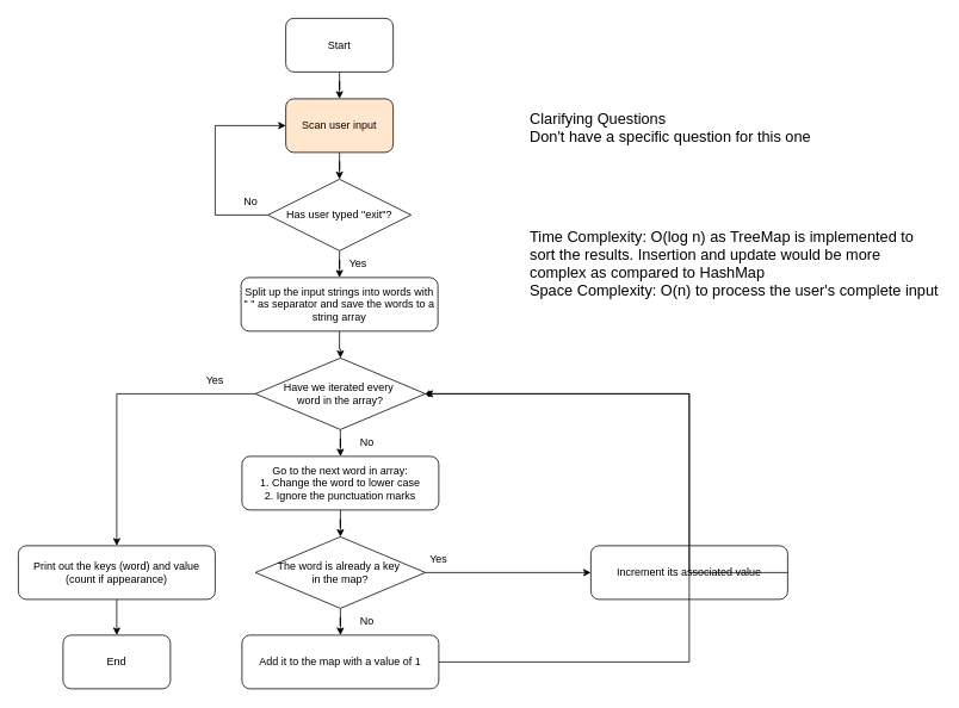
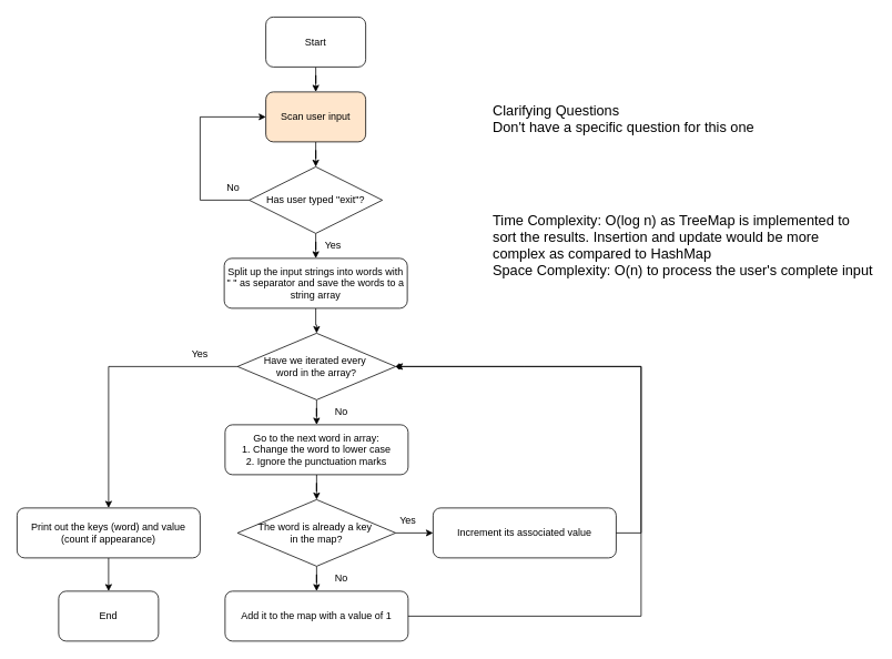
  <mxCell id="0" />
  <mxCell id="1" parent="0" />
  <mxCell id="2" value="" style="edgeStyle=orthogonalEdgeStyle;rounded=0;orthogonalLoop=1;jettySize=auto;html=1;" parent="1" source="3" target="9" edge="1"><mxGeometry relative="1" as="geometry" /></mxCell>
  <mxCell id="3" value="Start" style="rounded=1;whiteSpace=wrap;html=1;" parent="1" vertex="1"><mxGeometry x="319" y="20" width="120" height="60" as="geometry" /></mxCell>
  <mxCell id="4" value="" style="edgeStyle=orthogonalEdgeStyle;rounded=0;orthogonalLoop=1;jettySize=auto;html=1;" parent="1" source="5" target="7" edge="1"><mxGeometry relative="1" as="geometry" /></mxCell>
  <mxCell id="5" value="Has user typed &quot;exit&quot;?" style="rhombus;whiteSpace=wrap;html=1;" parent="1" vertex="1"><mxGeometry x="299" y="200" width="160" height="80" as="geometry" /></mxCell>
  <mxCell id="6" value="" style="edgeStyle=orthogonalEdgeStyle;rounded=0;orthogonalLoop=1;jettySize=auto;html=1;" parent="1" source="7" target="12" edge="1"><mxGeometry relative="1" as="geometry" /></mxCell>
  <mxCell id="7" value="Split up the input strings into words with &quot; &quot; as separator and save the words to a string array" style="rounded=1;whiteSpace=wrap;html=1;" parent="1" vertex="1"><mxGeometry x="269" y="310" width="220" height="60" as="geometry" /></mxCell>
  <mxCell id="8" value="" style="edgeStyle=orthogonalEdgeStyle;rounded=0;orthogonalLoop=1;jettySize=auto;html=1;" parent="1" source="9" target="5" edge="1"><mxGeometry relative="1" as="geometry" /></mxCell>
  <mxCell id="9" value="Scan user input" style="rounded=1;whiteSpace=wrap;html=1;fillColor=#ffe6cc;" parent="1" vertex="1"><mxGeometry x="319" y="110" width="120" height="60" as="geometry" /></mxCell>
  <mxCell id="10" value="" style="edgeStyle=orthogonalEdgeStyle;rounded=0;orthogonalLoop=1;jettySize=auto;html=1;" parent="1" source="12" target="14" edge="1"><mxGeometry relative="1" as="geometry" /></mxCell>
  <mxCell id="11" value="" style="edgeStyle=orthogonalEdgeStyle;rounded=0;orthogonalLoop=1;jettySize=auto;html=1;" parent="1" source="12" target="26" edge="1"><mxGeometry relative="1" as="geometry" /></mxCell>
  <mxCell id="12" value="Have we iterated&amp;nbsp;&lt;span style=&quot;background-color: initial;&quot;&gt;every&amp;nbsp;&lt;/span&gt;&lt;div&gt;&lt;span style=&quot;background-color: initial;&quot;&gt;word in the array?&lt;/span&gt;&lt;/div&gt;" style="rhombus;whiteSpace=wrap;html=1;" parent="1" vertex="1"><mxGeometry x="285" y="400" width="190" height="80" as="geometry" /></mxCell>
  <mxCell id="13" value="" style="edgeStyle=orthogonalEdgeStyle;rounded=0;orthogonalLoop=1;jettySize=auto;html=1;" parent="1" source="14" target="17" edge="1"><mxGeometry relative="1" as="geometry" /></mxCell>
  <mxCell id="14" value="&lt;div&gt;Go to the next word in array:&lt;/div&gt;1. Change the word to lower case&lt;div&gt;2. Ignore the punctuation marks&lt;/div&gt;" style="rounded=1;whiteSpace=wrap;html=1;" parent="1" vertex="1"><mxGeometry x="270" y="510" width="220" height="60" as="geometry" /></mxCell>
  <mxCell id="15" value="" style="edgeStyle=orthogonalEdgeStyle;rounded=0;orthogonalLoop=1;jettySize=auto;html=1;" parent="1" source="17" target="18" edge="1"><mxGeometry relative="1" as="geometry" /></mxCell>
  <mxCell id="16" value="" style="edgeStyle=orthogonalEdgeStyle;rounded=0;orthogonalLoop=1;jettySize=auto;html=1;" parent="1" source="17" target="19" edge="1"><mxGeometry relative="1" as="geometry" /></mxCell>
  <mxCell id="17" value="The word is already a key&amp;nbsp;&lt;div&gt;in the map?&lt;/div&gt;" style="rhombus;whiteSpace=wrap;html=1;" parent="1" vertex="1"><mxGeometry x="285" y="600" width="190" height="80" as="geometry" /></mxCell>
  <mxCell id="18" value="Add it to the map with a value of 1" style="rounded=1;whiteSpace=wrap;html=1;" parent="1" vertex="1"><mxGeometry x="270" y="710" width="220" height="60" as="geometry" /></mxCell>
- <mxCell id="19" value="Increment its associated value" style="rounded=1;whiteSpace=wrap;html=1;" parent="1" vertex="1"><mxGeometry x="660" y="610" width="220" height="60" as="geometry" /></mxCell>
+ <mxCell id="19" value="Increment its associated value" style="rounded=1;whiteSpace=wrap;html=1;" parent="1" vertex="1"><mxGeometry x="520" y="610" width="220" height="60" as="geometry" /></mxCell>
  <mxCell id="20" value="Yes" style="text;html=1;align=center;verticalAlign=middle;whiteSpace=wrap;rounded=0;" parent="1" vertex="1"><mxGeometry x="370" y="280" width="60" height="30" as="geometry" /></mxCell>
  <mxCell id="21" value="No" style="text;html=1;align=center;verticalAlign=middle;whiteSpace=wrap;rounded=0;" parent="1" vertex="1"><mxGeometry x="380" y="480" width="60" height="30" as="geometry" /></mxCell>
  <mxCell id="22" value="No" style="text;html=1;align=center;verticalAlign=middle;whiteSpace=wrap;rounded=0;" parent="1" vertex="1"><mxGeometry x="380" y="680" width="60" height="30" as="geometry" /></mxCell>
  <mxCell id="23" value="Yes" style="text;html=1;align=center;verticalAlign=middle;whiteSpace=wrap;rounded=0;" parent="1" vertex="1"><mxGeometry x="460" y="610" width="60" height="30" as="geometry" /></mxCell>
  <mxCell id="24" value="No" style="text;html=1;align=center;verticalAlign=middle;whiteSpace=wrap;rounded=0;" parent="1" vertex="1"><mxGeometry x="250" y="210" width="60" height="30" as="geometry" /></mxCell>
  <mxCell id="25" value="" style="edgeStyle=orthogonalEdgeStyle;rounded=0;orthogonalLoop=1;jettySize=auto;html=1;" parent="1" source="26" target="27" edge="1"><mxGeometry relative="1" as="geometry" /></mxCell>
  <mxCell id="26" value="Print out the keys (word) and value (count if appearance)" style="rounded=1;whiteSpace=wrap;html=1;" parent="1" vertex="1"><mxGeometry x="20" y="610" width="220" height="60" as="geometry" /></mxCell>
  <mxCell id="27" value="End" style="rounded=1;whiteSpace=wrap;html=1;" parent="1" vertex="1"><mxGeometry x="70" y="710" width="120" height="60" as="geometry" /></mxCell>
  <mxCell id="28" value="" style="endArrow=diamond;html=1;rounded=0;exitX=1;exitY=0.5;exitDx=0;exitDy=0;entryX=1;entryY=0.5;entryDx=0;entryDy=0;" parent="1" source="19" target="12" edge="1"><mxGeometry width="50" height="50" relative="1" as="geometry"><mxPoint x="310" y="500" as="sourcePoint" /><mxPoint x="360" y="450" as="targetPoint" /><Array as="points"><mxPoint x="770" y="640" /><mxPoint x="770" y="440" /><mxPoint x="630" y="440" /></Array></mxGeometry></mxCell>
  <mxCell id="29" value="" style="endArrow=classic;html=1;rounded=0;exitX=1;exitY=0.5;exitDx=0;exitDy=0;entryX=1;entryY=0.5;entryDx=0;entryDy=0;" parent="1" source="18" target="12" edge="1"><mxGeometry width="50" height="50" relative="1" as="geometry"><mxPoint x="310" y="500" as="sourcePoint" /><mxPoint x="360" y="450" as="targetPoint" /><Array as="points"><mxPoint x="770" y="740" /><mxPoint x="770" y="440" /></Array></mxGeometry></mxCell>
  <mxCell id="30" value="Yes" style="text;html=1;align=center;verticalAlign=middle;whiteSpace=wrap;rounded=0;" parent="1" vertex="1"><mxGeometry x="210" y="410" width="60" height="30" as="geometry" /></mxCell>
  <mxCell id="31" value="&lt;span style=&quot;font-size: 17px;&quot;&gt;Time Complexity: O(log n) as TreeMap is implemented to sort the results. Insertion and update would be more complex as compared to HashMap&lt;/span&gt;&lt;div&gt;&lt;span style=&quot;font-size: 17px;&quot;&gt;Space Complexity:&amp;nbsp;&lt;/span&gt;&lt;span style=&quot;font-size: 17px; background-color: initial;&quot;&gt;O(n) to process the user's complete input&lt;/span&gt;&lt;/div&gt;" style="text;html=1;align=left;verticalAlign=middle;whiteSpace=wrap;rounded=0;" parent="1" vertex="1"><mxGeometry x="590" y="240" width="460" height="110" as="geometry" /></mxCell>
  <mxCell id="32" value="&lt;font style=&quot;font-size: 17px;&quot;&gt;Clarifying Questions&lt;/font&gt;&lt;div style=&quot;&quot;&gt;&lt;span style=&quot;background-color: initial; font-size: 17px;&quot;&gt;Don't have a specific question for this one&lt;/span&gt;&lt;span style=&quot;background-color: initial; color: rgba(0, 0, 0, 0); font-family: monospace; font-size: 0px; text-wrap: nowrap;&quot;&gt;22Does3CmxGraphModel%3E%3Croot%3E%3CmxCell%20id%3D%220%22%2F%3E%3CmxCell%20id%3D%221%22%20parent%3D%220%22%2F%3E%3CmxCell%20id%3D%222%22%20value%3D%22%26lt%3Bspan%20style%3D%26quot%3Bfont-size%3A%2017px%3B%26quot%3B%26gt%3BTime%20Complexity%3A%20O(n)%20as%20we%20traverse%20through%20the%20list%26lt%3B%2Fspan%26gt%3B%26lt%3Bdiv%26gt%3B%26lt%3Bspan%20style%3D%26quot%3Bfont-size%3A%2017px%3B%26quot%3B%26gt%3BSpace%20Complexity%3A%26amp%3Bnbsp%3B%20O(1)%20as%20I%20just%20need%20three%20pointers%20(prev%2Fcurrent%2Fnext)%26lt%3Bbr%26gt%3B%26lt%3B%2Fspan%26gt%3B%26lt%3B%2Fdiv%26gt%3B%22%20style%3D%22text%3Bhtml%3D1%3Balign%3Dleft%3BverticalAlign%3Dmiddle%3BwhiteSpace%3Dwrap%3Brounded%3D0%3B%22%20vertex%3D%221%22%20parent%3D%221%22%3E%3CmxGeometry%20x%3D%2252%22%20y%3D%22680%22%20width%3D%22460%22%20height%3D%2285%22%20as%3D%22geometry%22%2F%3E%3C%2FmxCell%3E%3C%2Froot%3E%3C%2FmxGraphModel%3E&lt;/span&gt;&lt;br&gt;&lt;/div&gt;" style="text;html=1;align=left;verticalAlign=middle;whiteSpace=wrap;rounded=0;" parent="1" vertex="1"><mxGeometry x="590" y="100" width="460" height="85" as="geometry" /></mxCell>
  <mxCell id="33" value="" style="endArrow=classic;html=1;rounded=0;exitX=0;exitY=0.5;exitDx=0;exitDy=0;entryX=0;entryY=0.5;entryDx=0;entryDy=0;" parent="1" source="5" target="9" edge="1"><mxGeometry width="50" height="50" relative="1" as="geometry"><mxPoint x="860" y="400" as="sourcePoint" /><mxPoint x="910" y="350" as="targetPoint" /><Array as="points"><mxPoint x="240" y="240" /><mxPoint x="240" y="140" /></Array></mxGeometry></mxCell>
